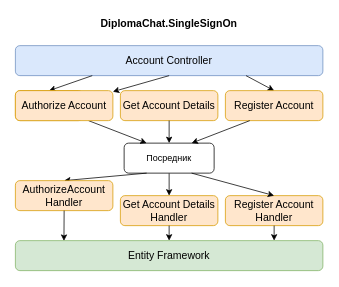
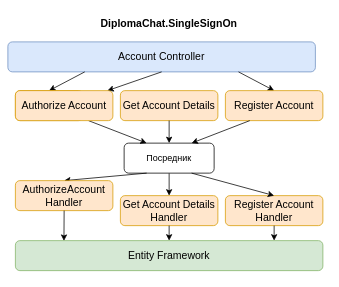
  <mxCell id="0" />
  <mxCell id="1" parent="0" />
- <mxCell id="2" value="&lt;span style=&quot;font-size: 14px&quot;&gt;Account Controller&lt;/span&gt;" style="rounded=1;whiteSpace=wrap;html=1;fillColor=#dae8fc;strokeColor=#6c8ebf;" parent="1" vertex="1"><mxGeometry x="20" y="60" width="410" height="40" as="geometry" /></mxCell>
+ <mxCell id="2" value="&lt;span style=&quot;font-size: 14px&quot;&gt;Account Controller&lt;/span&gt;" style="rounded=1;whiteSpace=wrap;html=1;fillColor=#dae8fc;strokeColor=#6c8ebf;" parent="1" vertex="1"><mxGeometry x="10" y="55" width="410" height="40" as="geometry" /></mxCell>
  <mxCell id="3" value="" style="endArrow=classic;html=1;exitX=0.5;exitY=1;exitDx=0;exitDy=0;" parent="1" source="2" edge="1" target="13"><mxGeometry width="50" height="50" relative="1" as="geometry"><mxPoint x="278.15" y="170.48" as="sourcePoint" /><mxPoint x="165" y="120" as="targetPoint" /></mxGeometry></mxCell>
  <mxCell id="4" value="" style="endArrow=classic;html=1;exitX=0.75;exitY=1;exitDx=0;exitDy=0;entryX=0.5;entryY=0;entryDx=0;entryDy=0;" parent="1" source="2" edge="1" target="8"><mxGeometry width="50" height="50" relative="1" as="geometry"><mxPoint x="175" y="110" as="sourcePoint" /><mxPoint x="265" y="120" as="targetPoint" /></mxGeometry></mxCell>
  <mxCell id="5" value="" style="endArrow=classic;html=1;exitX=0.25;exitY=1;exitDx=0;exitDy=0;entryX=0.5;entryY=0;entryDx=0;entryDy=0;" parent="1" source="2" target="6" edge="1"><mxGeometry width="50" height="50" relative="1" as="geometry"><mxPoint x="247.5" y="110" as="sourcePoint" /><mxPoint x="65" y="120" as="targetPoint" /></mxGeometry></mxCell>
  <mxCell id="6" value="&lt;span style=&quot;font-size: 14px&quot;&gt;Запрос&lt;/span&gt;" style="rounded=1;whiteSpace=wrap;html=1;fillColor=#ffe6cc;strokeColor=#d79b00;" parent="1" vertex="1"><mxGeometry x="20" y="120" width="90" height="40" as="geometry" /></mxCell>
  <mxCell id="7" value="&lt;span style=&quot;font-size: 14px&quot;&gt;Get Account Details&lt;/span&gt;" style="rounded=1;whiteSpace=wrap;html=1;fillColor=#ffe6cc;strokeColor=#d79b00;" parent="1" vertex="1"><mxGeometry x="160" y="120" width="130" height="40" as="geometry" /></mxCell>
  <mxCell id="8" value="&lt;span style=&quot;font-size: 14px&quot;&gt;Register Account&lt;/span&gt;" style="rounded=1;whiteSpace=wrap;html=1;fillColor=#ffe6cc;strokeColor=#d79b00;" parent="1" vertex="1"><mxGeometry x="300" y="120" width="130" height="40" as="geometry" /></mxCell>
  <mxCell id="9" style="edgeStyle=orthogonalEdgeStyle;rounded=0;orthogonalLoop=1;jettySize=auto;html=1;exitX=0.5;exitY=1;exitDx=0;exitDy=0;entryX=0.5;entryY=0;entryDx=0;entryDy=0;" parent="1" source="10" target="16" edge="1"><mxGeometry relative="1" as="geometry" /></mxCell>
  <mxCell id="10" value="Посредник" style="rounded=1;whiteSpace=wrap;html=1;" parent="1" vertex="1"><mxGeometry x="165" y="190" width="120" height="40" as="geometry" /></mxCell>
  <mxCell id="11" value="" style="endArrow=classic;html=1;exitX=0.25;exitY=1;exitDx=0;exitDy=0;entryX=0.75;entryY=0;entryDx=0;entryDy=0;" parent="1" source="8" target="10" edge="1"><mxGeometry width="50" height="50" relative="1" as="geometry"><mxPoint x="247.5" y="110" as="sourcePoint" /><mxPoint x="275" y="130" as="targetPoint" /></mxGeometry></mxCell>
  <mxCell id="12" value="" style="endArrow=classic;html=1;exitX=0.75;exitY=1;exitDx=0;exitDy=0;entryX=0.25;entryY=0;entryDx=0;entryDy=0;" parent="1" source="13" target="10" edge="1"><mxGeometry width="50" height="50" relative="1" as="geometry"><mxPoint x="102.5" y="110" as="sourcePoint" /><mxPoint x="75" y="130" as="targetPoint" /></mxGeometry></mxCell>
  <mxCell id="13" value="&lt;span style=&quot;font-size: 14px&quot;&gt;Authorize Account&lt;/span&gt;" style="rounded=1;whiteSpace=wrap;html=1;fillColor=#ffe6cc;strokeColor=#d79b00;" parent="1" vertex="1"><mxGeometry x="20" y="120" width="130" height="40" as="geometry" /></mxCell>
  <mxCell id="14" value="" style="endArrow=classic;html=1;exitX=0.25;exitY=1;exitDx=0;exitDy=0;entryX=0.5;entryY=0;entryDx=0;entryDy=0;" parent="1" source="10" target="15" edge="1"><mxGeometry width="50" height="50" relative="1" as="geometry"><mxPoint x="92.5" y="240" as="sourcePoint" /><mxPoint x="65" y="260" as="targetPoint" /></mxGeometry></mxCell>
  <mxCell id="15" value="&lt;span style=&quot;font-size: 14px&quot;&gt;AuthorizeAccount&lt;br&gt;Handler&lt;/span&gt;" style="rounded=1;whiteSpace=wrap;html=1;fillColor=#ffe6cc;strokeColor=#d79b00;" parent="1" vertex="1"><mxGeometry x="20" y="240" width="130" height="40" as="geometry" /></mxCell>
  <mxCell id="16" value="&lt;span style=&quot;font-size: 14px&quot;&gt;Get Account Details&lt;br&gt;&lt;/span&gt;&lt;span style=&quot;font-size: 14px&quot;&gt;Handler&lt;/span&gt;" style="rounded=1;whiteSpace=wrap;html=1;fillColor=#ffe6cc;strokeColor=#d79b00;" parent="1" vertex="1"><mxGeometry x="160" y="260" width="130" height="40" as="geometry" /></mxCell>
  <mxCell id="17" value="&lt;span style=&quot;font-size: 14px&quot;&gt;Register Account&lt;br&gt;&lt;/span&gt;&lt;span style=&quot;font-size: 14px&quot;&gt;Handler&lt;/span&gt;" style="rounded=1;whiteSpace=wrap;html=1;fillColor=#ffe6cc;strokeColor=#d79b00;" parent="1" vertex="1"><mxGeometry x="300" y="260" width="130" height="40" as="geometry" /></mxCell>
  <mxCell id="18" value="" style="endArrow=classic;html=1;exitX=0.75;exitY=1;exitDx=0;exitDy=0;entryX=0.5;entryY=0;entryDx=0;entryDy=0;" parent="1" source="10" target="17" edge="1"><mxGeometry width="50" height="50" relative="1" as="geometry"><mxPoint x="237.5" y="240" as="sourcePoint" /><mxPoint x="270" y="240" as="targetPoint" /></mxGeometry></mxCell>
  <mxCell id="19" value="&lt;span style=&quot;font-size: 14px&quot;&gt;Entity Framework&lt;/span&gt;" style="rounded=1;whiteSpace=wrap;html=1;fillColor=#d5e8d4;strokeColor=#82b366;" parent="1" vertex="1"><mxGeometry x="20" y="320" width="410" height="40" as="geometry" /></mxCell>
  <mxCell id="20" value="" style="endArrow=classic;html=1;exitX=0.5;exitY=1;exitDx=0;exitDy=0;entryX=0.5;entryY=0;entryDx=0;entryDy=0;" edge="1" parent="1" source="7" target="10"><mxGeometry width="50" height="50" relative="1" as="geometry"><mxPoint x="375" y="170" as="sourcePoint" /><mxPoint x="265" y="200" as="targetPoint" /></mxGeometry></mxCell>
  <mxCell id="21" value="" style="endArrow=classic;html=1;exitX=0.5;exitY=1;exitDx=0;exitDy=0;entryX=0.5;entryY=0;entryDx=0;entryDy=0;" edge="1" parent="1" source="17"><mxGeometry width="50" height="50" relative="1" as="geometry"><mxPoint x="265" y="240" as="sourcePoint" /><mxPoint x="365" y="320" as="targetPoint" /></mxGeometry></mxCell>
  <mxCell id="22" value="" style="endArrow=classic;html=1;exitX=0.5;exitY=1;exitDx=0;exitDy=0;entryX=0.5;entryY=0;entryDx=0;entryDy=0;" edge="1" parent="1" source="16" target="19"><mxGeometry width="50" height="50" relative="1" as="geometry"><mxPoint x="375" y="310" as="sourcePoint" /><mxPoint x="375" y="330" as="targetPoint" /></mxGeometry></mxCell>
  <mxCell id="23" value="" style="endArrow=classic;html=1;exitX=0.5;exitY=1;exitDx=0;exitDy=0;entryX=0.158;entryY=0.009;entryDx=0;entryDy=0;entryPerimeter=0;" edge="1" parent="1" source="15" target="19"><mxGeometry width="50" height="50" relative="1" as="geometry"><mxPoint x="235" y="310" as="sourcePoint" /><mxPoint x="235" y="330" as="targetPoint" /></mxGeometry></mxCell>
  <mxCell id="24" value="&lt;font style=&quot;font-size: 14px&quot;&gt;&lt;b&gt;DiplomaChat.SingleSignOn&lt;/b&gt;&lt;/font&gt;" style="text;html=1;strokeColor=none;fillColor=none;align=center;verticalAlign=middle;whiteSpace=wrap;rounded=0;dashed=1;" vertex="1" parent="1"><mxGeometry x="145" y="20" width="160" height="20" as="geometry" /></mxCell>
